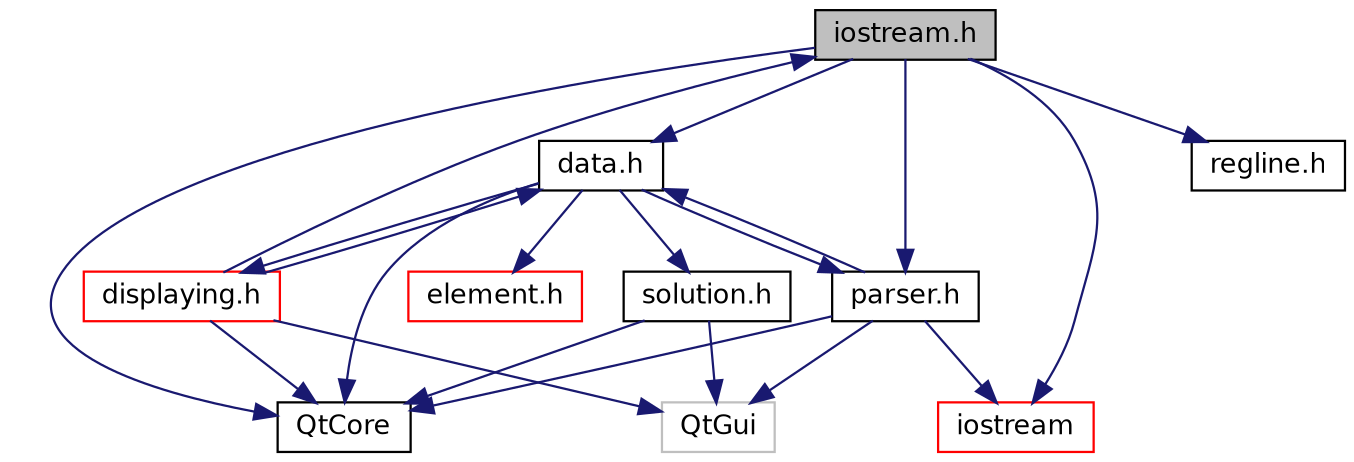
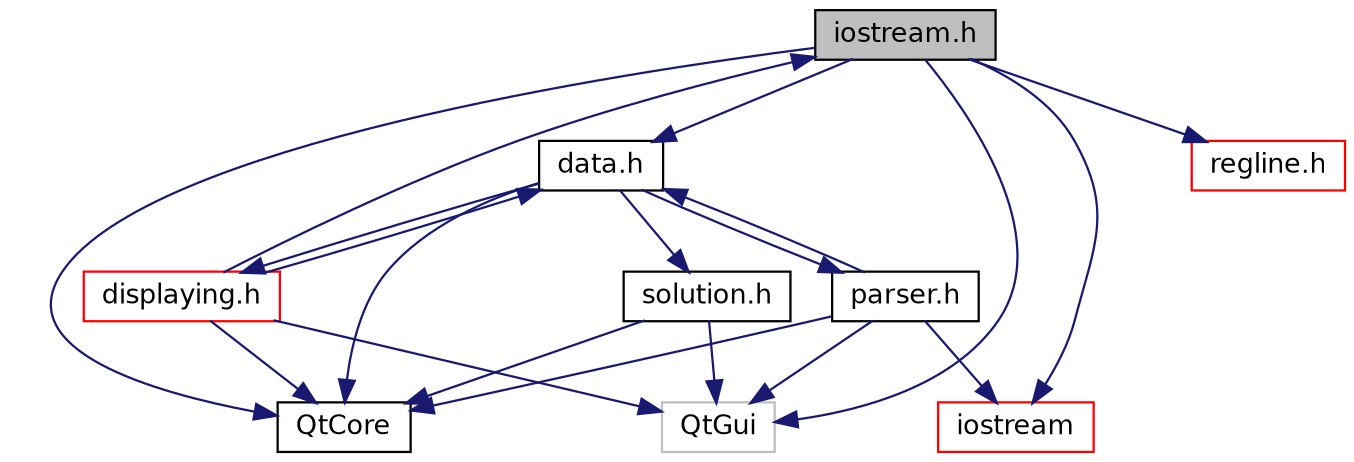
  digraph {
    node [color=black fillcolor=white fontname=Helvetica fontsize=12 shape=record style=filled]
    edge [color=midnightblue fontname=Helvetica fontsize=12 labelfontname=Helvetica labelfontsize=12 style=solid]
    n1 [fillcolor=grey75 fontcolor=black height=0.2 label="iostream.h" width=0.4]
    n2 [height=0.2 label=QtCore width=0.4]
    n3 [color=grey75 height=0.2 label=QtGui width=0.4]
    n4 [color=red height=0.2 label=iostream width=0.4]
    n5 [height=0.2 label="data.h" width=0.4]
-   n6 [height=0.2 label="regline.h" width=0.4]
-   n7 [color=red height=0.2 label="element.h" width=0.4]
+   n6 [color=red height=0.2 label="regline.h" width=0.4]
    n8 [height=0.2 label="solution.h" width=0.4]
    n9 [color=red height=0.2 label="displaying.h" width=0.4]
    n10 [height=0.2 label="parser.h" width=0.4]
    n1 -> n2
-   n1 -> n10
+   n1 -> n3
    n1 -> n4
    n1 -> n5
    n1 -> n6
    n5 -> n2
-   n5 -> n7
    n5 -> n8
    n5 -> n9
    n5 -> n10
    n8 -> n2
    n8 -> n3
    n9 -> n1
    n9 -> n2
    n9 -> n3
    n9 -> n5
    n10 -> n2
    n10 -> n3
    n10 -> n4
    n10 -> n5
  }
